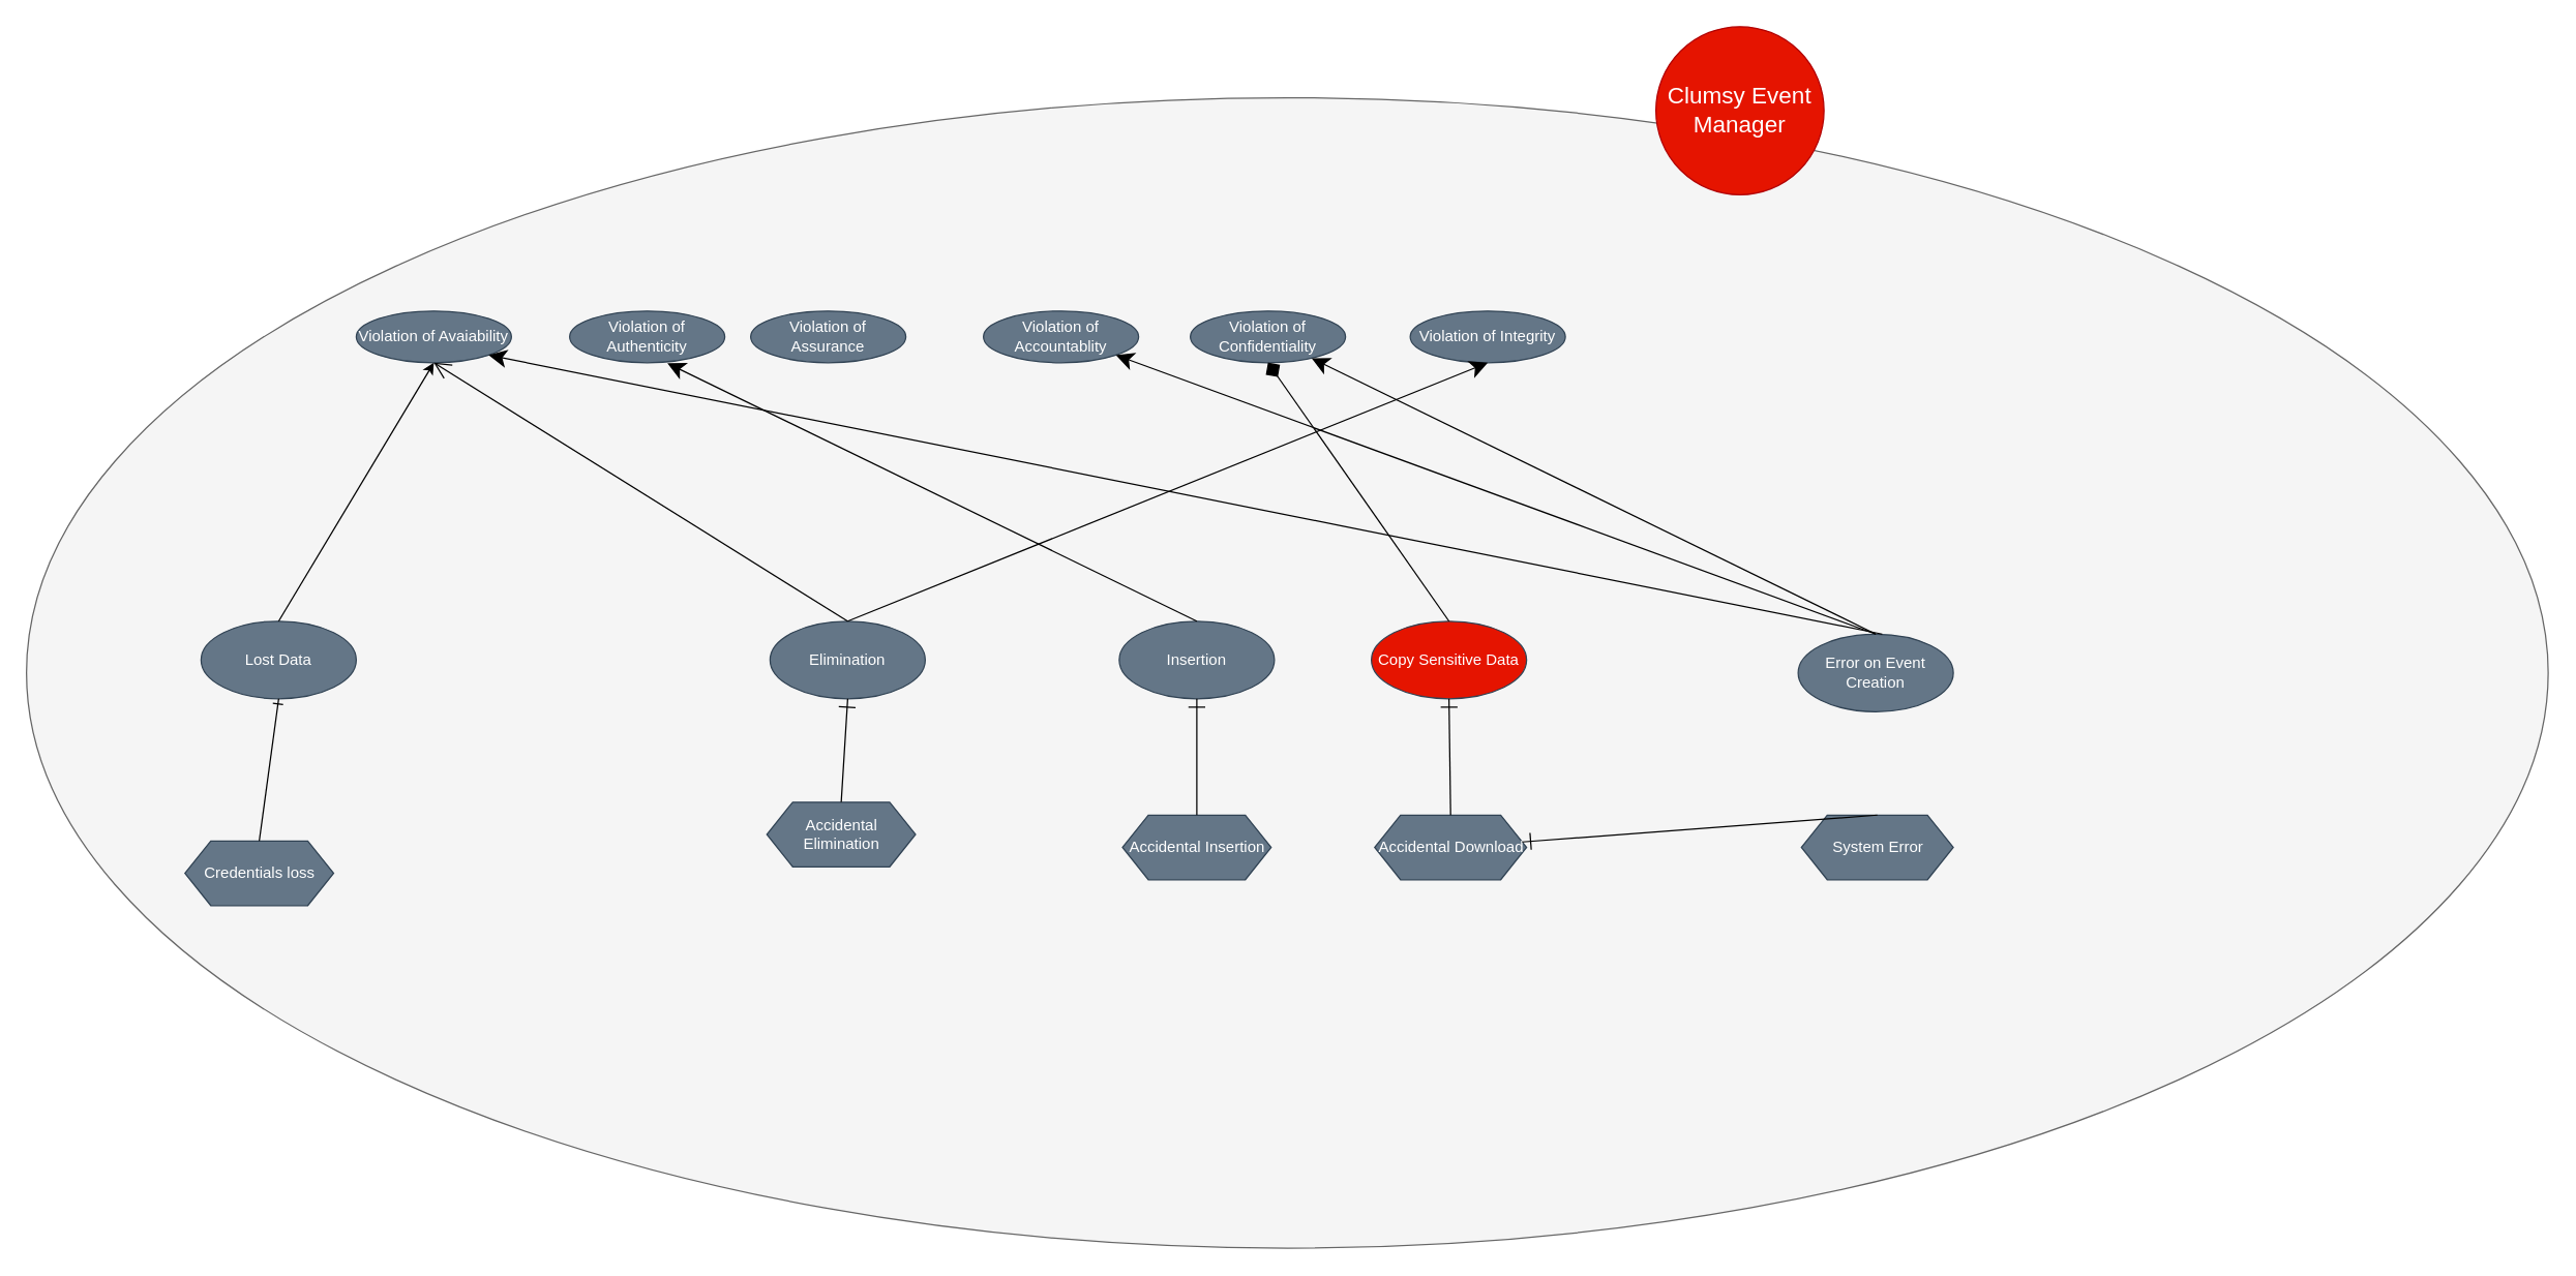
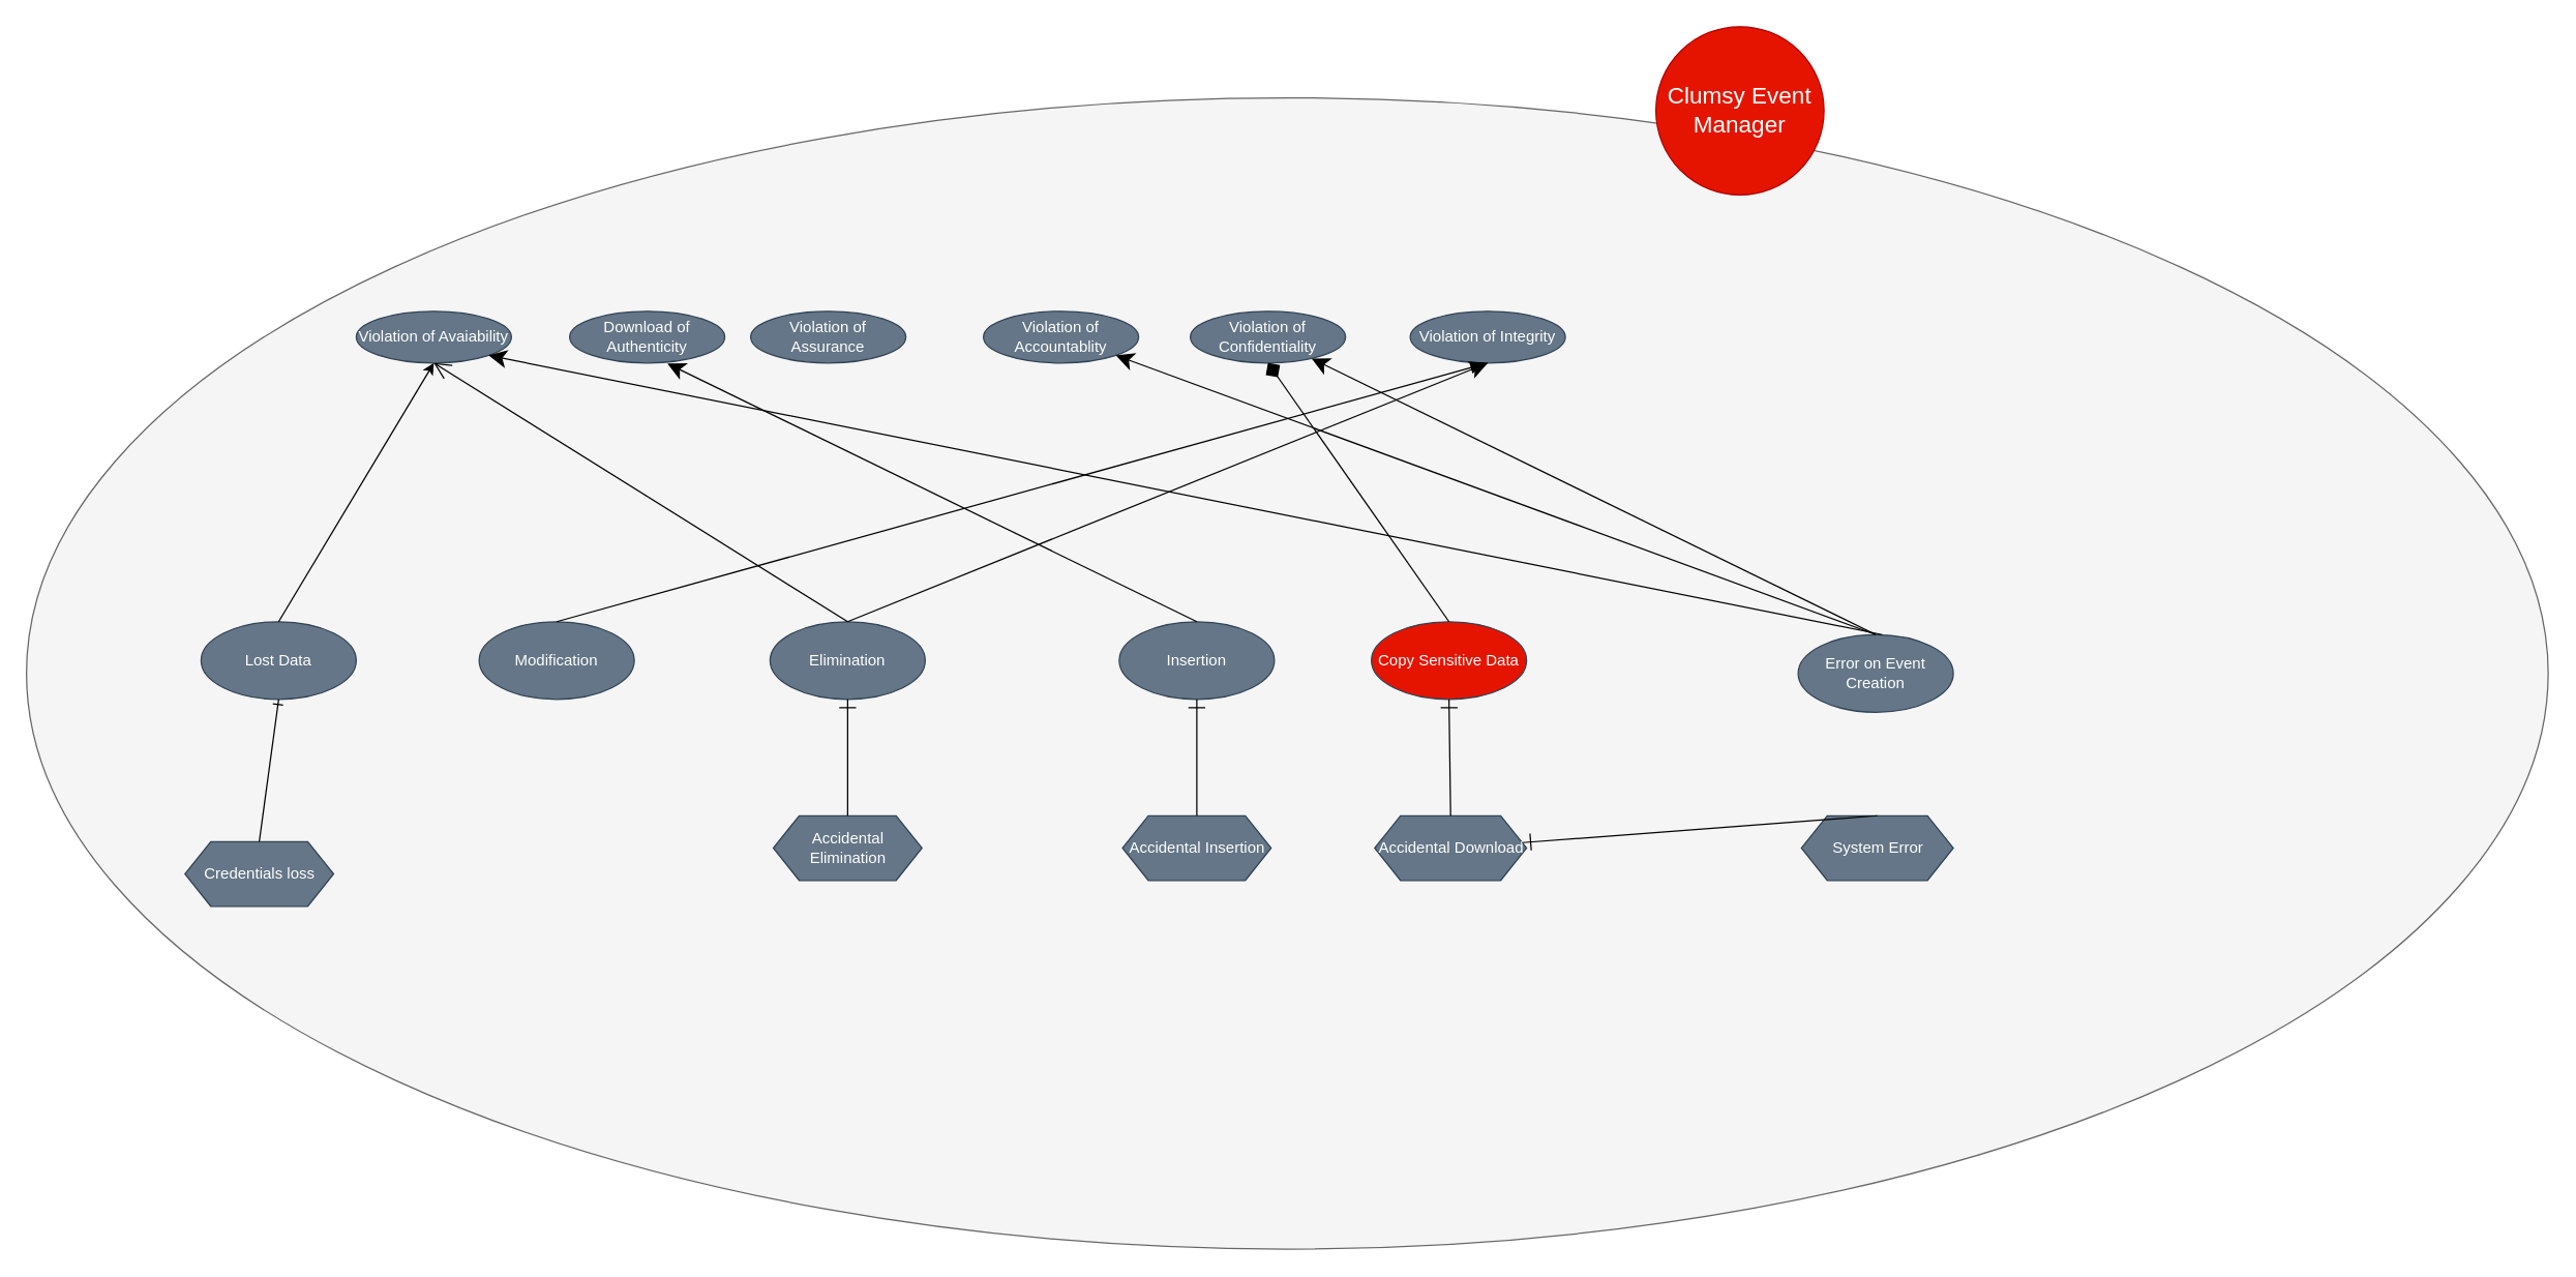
  <mxCell id="0" />
  <mxCell id="1" parent="0" />
  <mxCell id="2" value="" style="ellipse;whiteSpace=wrap;html=1;fillColor=#f5f5f5;strokeColor=#666666;fontColor=#333333;" parent="1" vertex="1"><mxGeometry x="20" y="75" width="1950" height="890" as="geometry" /></mxCell>
  <mxCell id="3" value="&lt;font style=&quot;font-size: 18px&quot;&gt;Clumsy Event Manager&lt;/font&gt;" style="ellipse;whiteSpace=wrap;html=1;aspect=fixed;fillColor=#e51400;strokeColor=#B20000;fontColor=#ffffff;" parent="1" vertex="1"><mxGeometry x="1280" y="20" width="130" height="130" as="geometry" /></mxCell>
  <mxCell id="4" value="Violation of Avaiability" style="ellipse;whiteSpace=wrap;html=1;fillColor=#647687;strokeColor=#314354;fontColor=#ffffff;" parent="1" vertex="1"><mxGeometry x="275" y="240" width="120" height="40" as="geometry" /></mxCell>
- <mxCell id="5" value="Violation of Authenticity" style="ellipse;whiteSpace=wrap;html=1;fillColor=#647687;strokeColor=#314354;fontColor=#ffffff;" parent="1" vertex="1"><mxGeometry x="440" y="240" width="120" height="40" as="geometry" /></mxCell>
+ <mxCell id="5" value="Download of Authenticity" style="ellipse;whiteSpace=wrap;html=1;fillColor=#647687;strokeColor=#314354;fontColor=#ffffff;" parent="1" vertex="1"><mxGeometry x="440" y="240" width="120" height="40" as="geometry" /></mxCell>
  <mxCell id="6" value="Violation of Assurance" style="ellipse;whiteSpace=wrap;html=1;fillColor=#647687;strokeColor=#314354;fontColor=#ffffff;" parent="1" vertex="1"><mxGeometry x="580" y="240" width="120" height="40" as="geometry" /></mxCell>
  <mxCell id="7" value="Violation of Accountablity" style="ellipse;whiteSpace=wrap;html=1;fillColor=#647687;strokeColor=#314354;fontColor=#ffffff;" parent="1" vertex="1"><mxGeometry x="760" y="240" width="120" height="40" as="geometry" /></mxCell>
  <mxCell id="8" value="Violation of Confidentiality" style="ellipse;whiteSpace=wrap;html=1;fillColor=#647687;strokeColor=#314354;fontColor=#ffffff;" parent="1" vertex="1"><mxGeometry x="920" y="240" width="120" height="40" as="geometry" /></mxCell>
  <mxCell id="9" value="Violation of Integrity" style="ellipse;whiteSpace=wrap;html=1;fillColor=#647687;strokeColor=#314354;fontColor=#ffffff;" parent="1" vertex="1"><mxGeometry x="1090" y="240" width="120" height="40" as="geometry" /></mxCell>
+ <mxCell id="10" value="Modification" style="ellipse;whiteSpace=wrap;html=1;fillColor=#647687;strokeColor=#314354;fontColor=#ffffff;" parent="1" vertex="1"><mxGeometry x="370" y="480" width="120" height="60" as="geometry" /></mxCell>
  <mxCell id="11" value="Elimination" style="ellipse;whiteSpace=wrap;html=1;fillColor=#647687;strokeColor=#314354;fontColor=#ffffff;" parent="1" vertex="1"><mxGeometry x="595" y="480" width="120" height="60" as="geometry" /></mxCell>
- <mxCell id="12" value="Accidental Elimination" style="shape=hexagon;perimeter=hexagonPerimeter2;whiteSpace=wrap;html=1;fixedSize=1;fillColor=#647687;strokeColor=#314354;fontColor=#ffffff;" parent="1" vertex="1"><mxGeometry x="592.5" y="620" width="115" height="50" as="geometry" /></mxCell>
+ <mxCell id="12" value="Accidental Elimination" style="shape=hexagon;perimeter=hexagonPerimeter2;whiteSpace=wrap;html=1;fixedSize=1;fillColor=#647687;strokeColor=#314354;fontColor=#ffffff;" parent="1" vertex="1"><mxGeometry x="597.5" y="630" width="115" height="50" as="geometry" /></mxCell>
  <mxCell id="13" value="" style="endArrow=ERone;html=1;endSize=11;exitX=0.5;exitY=0;exitDx=0;exitDy=0;entryX=0.5;entryY=1;entryDx=0;entryDy=0;endFill=0;" parent="1" source="12" target="11" edge="1"><mxGeometry width="50" height="50" relative="1" as="geometry"><mxPoint x="655" y="620" as="sourcePoint" /><mxPoint x="705" y="570" as="targetPoint" /></mxGeometry></mxCell>
+ <mxCell id="14" value="" style="endArrow=blockThin;html=1;endSize=11;exitX=0.5;exitY=0;exitDx=0;exitDy=0;entryX=0.5;entryY=1;entryDx=0;entryDy=0;endFill=1;" parent="1" source="10" target="9" edge="1"><mxGeometry width="50" height="50" relative="1" as="geometry"><mxPoint x="270" y="390" as="sourcePoint" /><mxPoint x="320" y="340" as="targetPoint" /></mxGeometry></mxCell>
  <mxCell id="15" value="Insertion" style="ellipse;whiteSpace=wrap;html=1;fillColor=#647687;strokeColor=#314354;fontColor=#ffffff;" parent="1" vertex="1"><mxGeometry x="865" y="480" width="120" height="60" as="geometry" /></mxCell>
  <mxCell id="16" value="Copy Sensitive Data" style="ellipse;whiteSpace=wrap;html=1;fillColor=#e51400;strokeColor=#314354;fontColor=#ffffff;" parent="1" vertex="1"><mxGeometry x="1060" y="480" width="120" height="60" as="geometry" /></mxCell>
  <mxCell id="17" value="Error on Event Creation" style="ellipse;whiteSpace=wrap;html=1;fillColor=#647687;strokeColor=#314354;fontColor=#ffffff;" parent="1" vertex="1"><mxGeometry x="1390" y="490" width="120" height="60" as="geometry" /></mxCell>
  <mxCell id="18" value="" style="endArrow=classic;html=1;endSize=11;exitX=0.5;exitY=0;exitDx=0;exitDy=0;entryX=0.5;entryY=1;entryDx=0;entryDy=0;" parent="1" source="11" target="9" edge="1"><mxGeometry width="50" height="50" relative="1" as="geometry"><mxPoint x="580" y="450" as="sourcePoint" /><mxPoint x="630" y="400" as="targetPoint" /></mxGeometry></mxCell>
  <mxCell id="19" value="Accidental Insertion" style="shape=hexagon;perimeter=hexagonPerimeter2;whiteSpace=wrap;html=1;fixedSize=1;fillColor=#647687;strokeColor=#314354;fontColor=#ffffff;" parent="1" vertex="1"><mxGeometry x="867.5" y="630" width="115" height="50" as="geometry" /></mxCell>
  <mxCell id="20" value="" style="endArrow=ERone;html=1;endSize=11;exitX=0.5;exitY=0;exitDx=0;exitDy=0;entryX=0.5;entryY=1;entryDx=0;entryDy=0;endFill=0;" parent="1" source="19" target="15" edge="1"><mxGeometry width="50" height="50" relative="1" as="geometry"><mxPoint x="1005" y="620" as="sourcePoint" /><mxPoint x="1055" y="570" as="targetPoint" /></mxGeometry></mxCell>
  <mxCell id="21" value="" style="endArrow=diamond;html=1;endSize=11;exitX=0.5;exitY=0;exitDx=0;exitDy=0;entryX=0.5;entryY=1;entryDx=0;entryDy=0;" parent="1" source="16" target="8" edge="1"><mxGeometry width="50" height="50" relative="1" as="geometry"><mxPoint x="980" y="430" as="sourcePoint" /><mxPoint x="1030" y="380" as="targetPoint" /></mxGeometry></mxCell>
  <mxCell id="22" value="" style="endArrow=open;html=1;endSize=11;exitX=0.5;exitY=0;exitDx=0;exitDy=0;entryX=0.5;entryY=1;entryDx=0;entryDy=0;" parent="1" source="11" target="4" edge="1"><mxGeometry width="50" height="50" relative="1" as="geometry"><mxPoint x="310" y="360" as="sourcePoint" /><mxPoint x="360" y="310" as="targetPoint" /></mxGeometry></mxCell>
  <mxCell id="23" value="" style="endArrow=classic;html=1;endSize=11;exitX=0.5;exitY=0;exitDx=0;exitDy=0;" parent="1" source="17" target="8" edge="1"><mxGeometry width="50" height="50" relative="1" as="geometry"><mxPoint x="1130" y="420" as="sourcePoint" /><mxPoint x="1180" y="370" as="targetPoint" /></mxGeometry></mxCell>
  <mxCell id="24" value="Accidental Download" style="shape=hexagon;perimeter=hexagonPerimeter2;whiteSpace=wrap;html=1;fixedSize=1;fillColor=#647687;strokeColor=#314354;fontColor=#ffffff;" parent="1" vertex="1"><mxGeometry x="1062.5" y="630" width="117.5" height="50" as="geometry" /></mxCell>
  <mxCell id="25" value="" style="endArrow=ERone;html=1;endSize=11;exitX=0.5;exitY=0;exitDx=0;exitDy=0;entryX=0.5;entryY=1;entryDx=0;entryDy=0;endFill=0;" parent="1" source="24" target="16" edge="1"><mxGeometry width="50" height="50" relative="1" as="geometry"><mxPoint x="1155" y="630" as="sourcePoint" /><mxPoint x="1205" y="580" as="targetPoint" /></mxGeometry></mxCell>
  <mxCell id="26" value="System Error" style="shape=hexagon;perimeter=hexagonPerimeter2;whiteSpace=wrap;html=1;fixedSize=1;fillColor=#647687;strokeColor=#314354;fontColor=#ffffff;" parent="1" vertex="1"><mxGeometry x="1392.5" y="630" width="117.5" height="50" as="geometry" /></mxCell>
  <mxCell id="27" value="" style="endArrow=ERone;html=1;endSize=11;exitX=0.5;exitY=0;exitDx=0;exitDy=0;endFill=0;" parent="1" source="26" target="24" edge="1"><mxGeometry width="50" height="50" relative="1" as="geometry"><mxPoint x="1525" y="620" as="sourcePoint" /><mxPoint x="1575" y="570" as="targetPoint" /></mxGeometry></mxCell>
  <mxCell id="28" value="Lost Data" style="ellipse;whiteSpace=wrap;html=1;fillColor=#647687;strokeColor=#314354;fontColor=#ffffff;" parent="1" vertex="1"><mxGeometry x="155" y="480" width="120" height="60" as="geometry" /></mxCell>
  <mxCell id="29" value="Credentials loss" style="shape=hexagon;perimeter=hexagonPerimeter2;whiteSpace=wrap;html=1;fixedSize=1;fillColor=#647687;strokeColor=#314354;fontColor=#ffffff;" parent="1" vertex="1"><mxGeometry x="142.5" y="650" width="115" height="50" as="geometry" /></mxCell>
  <mxCell id="30" value="" style="endArrow=ERone;html=1;exitX=0.5;exitY=0;exitDx=0;exitDy=0;entryX=0.5;entryY=1;entryDx=0;entryDy=0;endFill=0;" parent="1" source="29" target="28" edge="1"><mxGeometry width="50" height="50" relative="1" as="geometry"><mxPoint x="210" y="610" as="sourcePoint" /><mxPoint x="260" y="560" as="targetPoint" /></mxGeometry></mxCell>
  <mxCell id="31" value="" style="endArrow=classic;html=1;exitX=0.5;exitY=0;exitDx=0;exitDy=0;entryX=0.5;entryY=1;entryDx=0;entryDy=0;" parent="1" source="28" target="4" edge="1"><mxGeometry width="50" height="50" relative="1" as="geometry"><mxPoint x="250" y="430" as="sourcePoint" /><mxPoint x="300" y="380" as="targetPoint" /></mxGeometry></mxCell>
  <mxCell id="32" value="" style="endArrow=classic;html=1;endSize=11;exitX=0.5;exitY=0;exitDx=0;exitDy=0;entryX=1;entryY=1;entryDx=0;entryDy=0;" parent="1" target="4" edge="1"><mxGeometry width="50" height="50" relative="1" as="geometry"><mxPoint x="1455" y="490" as="sourcePoint" /><mxPoint x="1420" y="330" as="targetPoint" /></mxGeometry></mxCell>
  <mxCell id="33" value="" style="endArrow=classic;html=1;endSize=11;exitX=0.5;exitY=0;exitDx=0;exitDy=0;entryX=1;entryY=1;entryDx=0;entryDy=0;" parent="1" source="17" target="7" edge="1"><mxGeometry width="50" height="50" relative="1" as="geometry"><mxPoint x="1460" y="490" as="sourcePoint" /><mxPoint x="1490" y="290" as="targetPoint" /></mxGeometry></mxCell>
  <mxCell id="34" value="" style="endArrow=classic;html=1;endSize=11;exitX=0.5;exitY=0;exitDx=0;exitDy=0;entryX=0.63;entryY=1.011;entryDx=0;entryDy=0;entryPerimeter=0;" edge="1" parent="1" source="15" target="5"><mxGeometry width="50" height="50" relative="1" as="geometry"><mxPoint x="1455" y="490" as="sourcePoint" /><mxPoint x="1480" y="280" as="targetPoint" /></mxGeometry></mxCell>
